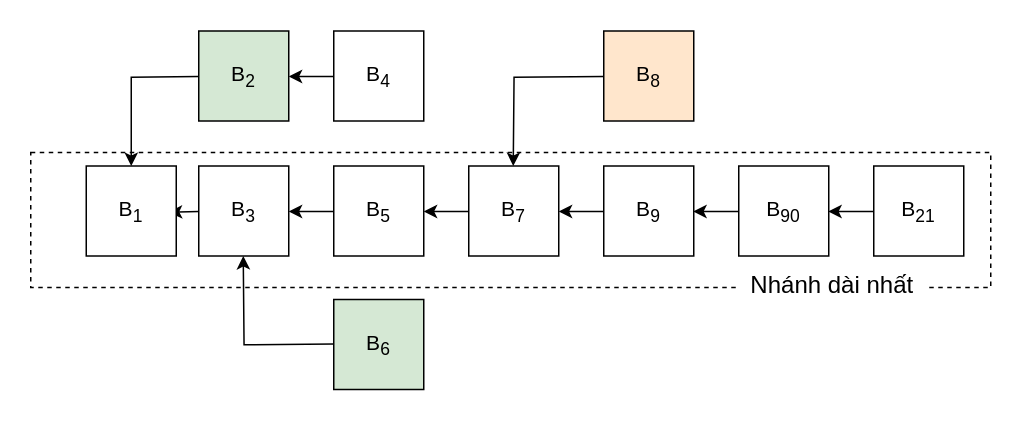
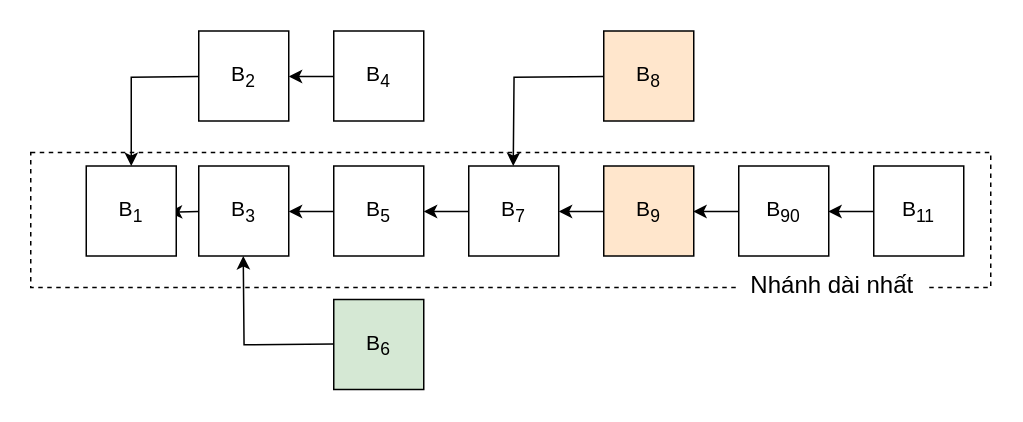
  <mxCell id="0" />
  <mxCell id="1" parent="0" />
  <mxCell id="2" style="edgeStyle=orthogonalEdgeStyle;rounded=0;orthogonalLoop=1;jettySize=auto;html=1;" parent="1" target="4" edge="1"><mxGeometry relative="1" as="geometry"><mxPoint x="132" y="140.333" as="sourcePoint" /></mxGeometry></mxCell>
  <mxCell id="3" style="edgeStyle=orthogonalEdgeStyle;rounded=0;orthogonalLoop=1;jettySize=auto;html=1;" parent="1" edge="1"><mxGeometry relative="1" as="geometry"><mxPoint x="222" y="140.333" as="sourcePoint" /><mxPoint x="192" y="140.333" as="targetPoint" /></mxGeometry></mxCell>
  <mxCell id="4" value="&lt;span style=&quot;font-size: 14px&quot;&gt;B&lt;sub&gt;1&lt;/sub&gt;&lt;/span&gt;&lt;br&gt;" style="rounded=0;whiteSpace=wrap;html=1;" parent="1" vertex="1"><mxGeometry x="57" y="110" width="60" height="60" as="geometry" /></mxCell>
  <mxCell id="5" style="edgeStyle=orthogonalEdgeStyle;rounded=0;orthogonalLoop=1;jettySize=auto;html=1;" parent="1" target="4" edge="1"><mxGeometry relative="1" as="geometry"><mxPoint x="132" y="50.333" as="sourcePoint" /></mxGeometry></mxCell>
  <mxCell id="6" style="edgeStyle=orthogonalEdgeStyle;rounded=0;orthogonalLoop=1;jettySize=auto;html=1;" parent="1" edge="1"><mxGeometry relative="1" as="geometry"><mxPoint x="222" y="228.667" as="sourcePoint" /><mxPoint x="161.667" y="170" as="targetPoint" /></mxGeometry></mxCell>
  <mxCell id="7" style="edgeStyle=orthogonalEdgeStyle;rounded=0;orthogonalLoop=1;jettySize=auto;html=1;" parent="1" edge="1"><mxGeometry relative="1" as="geometry"><mxPoint x="312" y="140.333" as="sourcePoint" /><mxPoint x="282" y="140.333" as="targetPoint" /></mxGeometry></mxCell>
  <mxCell id="8" style="edgeStyle=orthogonalEdgeStyle;rounded=0;orthogonalLoop=1;jettySize=auto;html=1;" parent="1" edge="1"><mxGeometry relative="1" as="geometry"><mxPoint x="222" y="50.333" as="sourcePoint" /><mxPoint x="192" y="50.333" as="targetPoint" /></mxGeometry></mxCell>
  <mxCell id="9" style="edgeStyle=orthogonalEdgeStyle;rounded=0;orthogonalLoop=1;jettySize=auto;html=1;" parent="1" edge="1"><mxGeometry relative="1" as="geometry"><mxPoint x="402" y="140.333" as="sourcePoint" /><mxPoint x="372" y="140.333" as="targetPoint" /></mxGeometry></mxCell>
  <mxCell id="10" value="" style="rounded=1;whiteSpace=wrap;html=1;arcSize=0;fillColor=none;dashed=1;" parent="1" vertex="1"><mxGeometry x="20" y="101" width="640" height="90" as="geometry" /></mxCell>
  <mxCell id="11" value="Nhánh dài nhất" style="text;html=1;strokeColor=none;fillColor=#ffffff;align=center;verticalAlign=middle;whiteSpace=wrap;rounded=0;dashed=1;fontSize=16;" parent="1" vertex="1"><mxGeometry x="492" y="179" width="125" height="20" as="geometry" /></mxCell>
  <mxCell id="12" style="edgeStyle=orthogonalEdgeStyle;rounded=0;orthogonalLoop=1;jettySize=auto;html=1;entryX=1;entryY=0.5;entryDx=0;entryDy=0;fontSize=16;" parent="1" edge="1"><mxGeometry relative="1" as="geometry"><mxPoint x="492" y="140.333" as="sourcePoint" /><mxPoint x="461.667" y="140.333" as="targetPoint" /></mxGeometry></mxCell>
  <mxCell id="13" style="edgeStyle=orthogonalEdgeStyle;rounded=0;orthogonalLoop=1;jettySize=auto;html=1;fontSize=16;" parent="1" edge="1"><mxGeometry relative="1" as="geometry"><mxPoint x="402" y="50.333" as="sourcePoint" /><mxPoint x="341.667" y="110" as="targetPoint" /></mxGeometry></mxCell>
  <mxCell id="14" style="edgeStyle=orthogonalEdgeStyle;rounded=0;orthogonalLoop=1;jettySize=auto;html=1;entryX=1;entryY=0.5;entryDx=0;entryDy=0;fontSize=16;" parent="1" edge="1"><mxGeometry relative="1" as="geometry"><mxPoint x="582" y="140.333" as="sourcePoint" /><mxPoint x="551.667" y="140.333" as="targetPoint" /></mxGeometry></mxCell>
  <mxCell id="15" value="&lt;span style=&quot;font-size: 14px&quot;&gt;B&lt;sub&gt;3&lt;/sub&gt;&lt;/span&gt;&lt;br&gt;" style="rounded=0;whiteSpace=wrap;html=1;" vertex="1" parent="1"><mxGeometry x="132" y="110" width="60" height="60" as="geometry" /></mxCell>
- <mxCell id="16" value="&lt;span style=&quot;font-size: 14px&quot;&gt;B&lt;sub&gt;2&lt;/sub&gt;&lt;/span&gt;&lt;br&gt;" style="rounded=0;whiteSpace=wrap;html=1;fillColor=#d5e8d4;" vertex="1" parent="1"><mxGeometry x="132" y="20" width="60" height="60" as="geometry" /></mxCell>
+ <mxCell id="16" value="&lt;span style=&quot;font-size: 14px&quot;&gt;B&lt;sub&gt;2&lt;/sub&gt;&lt;/span&gt;&lt;br&gt;" style="rounded=0;whiteSpace=wrap;html=1;" vertex="1" parent="1"><mxGeometry x="132" y="20" width="60" height="60" as="geometry" /></mxCell>
  <mxCell id="17" value="&lt;span style=&quot;font-size: 14px&quot;&gt;B&lt;sub&gt;6&lt;/sub&gt;&lt;/span&gt;&lt;br&gt;" style="rounded=0;whiteSpace=wrap;html=1;fillColor=#d5e8d4;" vertex="1" parent="1"><mxGeometry x="222" y="199" width="60" height="60" as="geometry" /></mxCell>
  <mxCell id="18" value="&lt;span style=&quot;font-size: 14px&quot;&gt;B&lt;sub&gt;5&lt;/sub&gt;&lt;/span&gt;&lt;br&gt;" style="rounded=0;whiteSpace=wrap;html=1;" vertex="1" parent="1"><mxGeometry x="222" y="110" width="60" height="60" as="geometry" /></mxCell>
  <mxCell id="19" value="&lt;span style=&quot;font-size: 14px&quot;&gt;B&lt;sub&gt;4&lt;/sub&gt;&lt;/span&gt;&lt;br&gt;" style="rounded=0;whiteSpace=wrap;html=1;" vertex="1" parent="1"><mxGeometry x="222" y="20" width="60" height="60" as="geometry" /></mxCell>
  <mxCell id="20" value="&lt;span style=&quot;font-size: 14px&quot;&gt;B&lt;sub&gt;7&lt;/sub&gt;&lt;/span&gt;&lt;br&gt;" style="rounded=0;whiteSpace=wrap;html=1;" vertex="1" parent="1"><mxGeometry x="312" y="110" width="60" height="60" as="geometry" /></mxCell>
- <mxCell id="21" value="&lt;span style=&quot;font-size: 14px&quot;&gt;B&lt;sub&gt;9&lt;/sub&gt;&lt;/span&gt;&lt;br&gt;" style="rounded=0;whiteSpace=wrap;html=1;" vertex="1" parent="1"><mxGeometry x="402" y="110" width="60" height="60" as="geometry" /></mxCell>
+ <mxCell id="21" value="&lt;span style=&quot;font-size: 14px&quot;&gt;B&lt;sub&gt;9&lt;/sub&gt;&lt;/span&gt;&lt;br&gt;" style="rounded=0;whiteSpace=wrap;html=1;fillColor=#ffe6cc;" vertex="1" parent="1"><mxGeometry x="402" y="110" width="60" height="60" as="geometry" /></mxCell>
  <mxCell id="22" value="&lt;span style=&quot;font-size: 14px&quot;&gt;B&lt;sub&gt;8&lt;/sub&gt;&lt;/span&gt;&lt;br&gt;" style="rounded=0;whiteSpace=wrap;html=1;fillColor=#ffe6cc;" vertex="1" parent="1"><mxGeometry x="402" y="20" width="60" height="60" as="geometry" /></mxCell>
  <mxCell id="23" value="&lt;span style=&quot;font-size: 14px&quot;&gt;B&lt;sub&gt;90&lt;/sub&gt;&lt;/span&gt;&lt;br&gt;" style="rounded=0;whiteSpace=wrap;html=1;" vertex="1" parent="1"><mxGeometry x="492" y="110" width="60" height="60" as="geometry" /></mxCell>
- <mxCell id="24" value="&lt;span style=&quot;font-size: 14px&quot;&gt;B&lt;sub&gt;21&lt;/sub&gt;&lt;/span&gt;&lt;br&gt;" style="rounded=0;whiteSpace=wrap;html=1;" vertex="1" parent="1"><mxGeometry x="582" y="110" width="60" height="60" as="geometry" /></mxCell>
+ <mxCell id="24" value="&lt;span style=&quot;font-size: 14px&quot;&gt;B&lt;sub&gt;11&lt;/sub&gt;&lt;/span&gt;&lt;br&gt;" style="rounded=0;whiteSpace=wrap;html=1;" vertex="1" parent="1"><mxGeometry x="582" y="110" width="60" height="60" as="geometry" /></mxCell>
